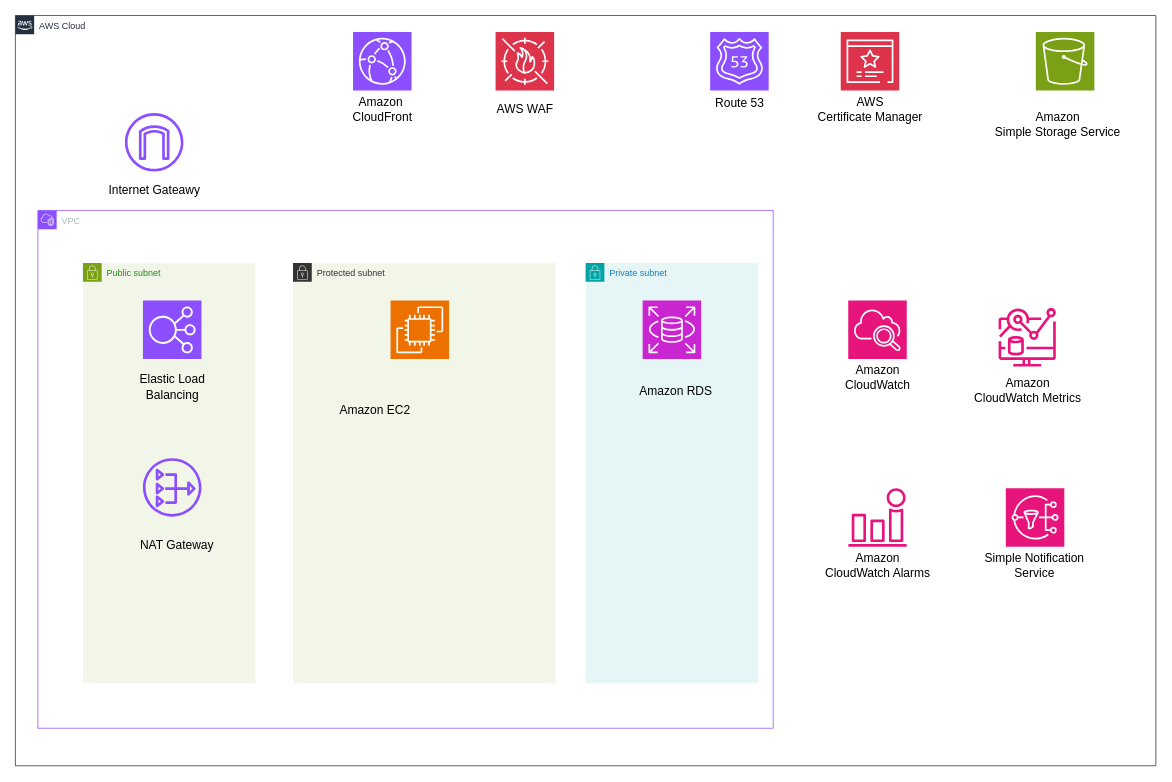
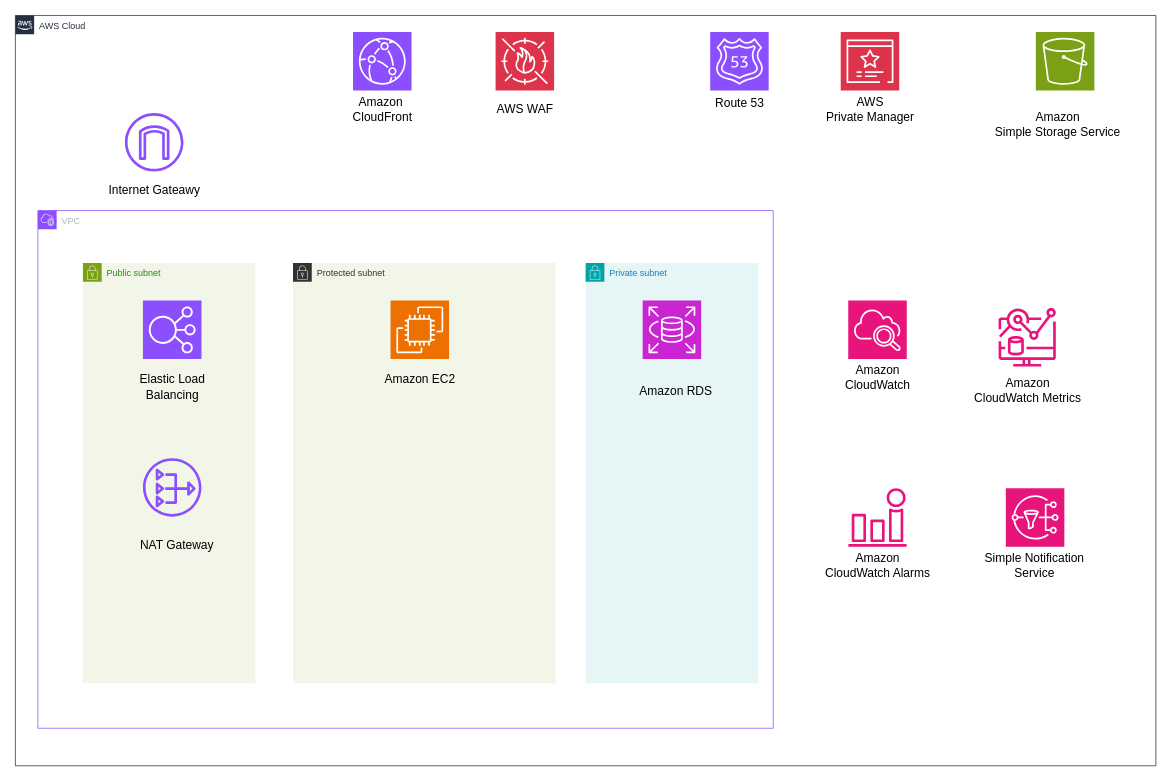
  <mxCell id="0" />
  <mxCell id="1" parent="0" />
  <mxCell id="2" value="AWS Cloud" style="points=[[0,0],[0.25,0],[0.5,0],[0.75,0],[1,0],[1,0.25],[1,0.5],[1,0.75],[1,1],[0.75,1],[0.5,1],[0.25,1],[0,1],[0,0.75],[0,0.5],[0,0.25]];outlineConnect=0;gradientColor=none;html=1;whiteSpace=wrap;fontSize=12;fontStyle=0;container=1;pointerEvents=0;collapsible=0;recursiveResize=0;shape=mxgraph.aws4.group;grIcon=mxgraph.aws4.group_aws_cloud_alt;strokeColor=#232F3E;fillColor=none;verticalAlign=top;align=left;spacingLeft=30;fontColor=#232F3E;dashed=0;" parent="1" vertex="1"><mxGeometry x="20" y="20" width="1520" height="1000" as="geometry" /></mxCell>
  <mxCell id="3" value="VPC" style="points=[[0,0],[0.25,0],[0.5,0],[0.75,0],[1,0],[1,0.25],[1,0.5],[1,0.75],[1,1],[0.75,1],[0.5,1],[0.25,1],[0,1],[0,0.75],[0,0.5],[0,0.25]];outlineConnect=0;gradientColor=none;html=1;whiteSpace=wrap;fontSize=12;fontStyle=0;container=1;pointerEvents=0;collapsible=0;recursiveResize=0;shape=mxgraph.aws4.group;grIcon=mxgraph.aws4.group_vpc2;strokeColor=#8C4FFF;fillColor=none;verticalAlign=top;align=left;spacingLeft=30;fontColor=#AAB7B8;dashed=0;" parent="2" vertex="1"><mxGeometry x="30" y="260" width="980" height="690" as="geometry" /></mxCell>
  <mxCell id="4" value="Public subnet" style="points=[[0,0],[0.25,0],[0.5,0],[0.75,0],[1,0],[1,0.25],[1,0.5],[1,0.75],[1,1],[0.75,1],[0.5,1],[0.25,1],[0,1],[0,0.75],[0,0.5],[0,0.25]];outlineConnect=0;gradientColor=none;html=1;whiteSpace=wrap;fontSize=12;fontStyle=0;container=1;pointerEvents=0;collapsible=0;recursiveResize=0;shape=mxgraph.aws4.group;grIcon=mxgraph.aws4.group_security_group;grStroke=0;strokeColor=#7AA116;fillColor=#F2F6E8;verticalAlign=top;align=left;spacingLeft=30;fontColor=#248814;dashed=0;" parent="3" vertex="1"><mxGeometry x="60" y="70" width="230" height="560" as="geometry" /></mxCell>
  <mxCell id="5" value="" style="sketch=0;points=[[0,0,0],[0.25,0,0],[0.5,0,0],[0.75,0,0],[1,0,0],[0,1,0],[0.25,1,0],[0.5,1,0],[0.75,1,0],[1,1,0],[0,0.25,0],[0,0.5,0],[0,0.75,0],[1,0.25,0],[1,0.5,0],[1,0.75,0]];outlineConnect=0;fontColor=#232F3E;fillColor=#8C4FFF;strokeColor=#ffffff;dashed=0;verticalLabelPosition=bottom;verticalAlign=top;align=center;html=1;fontSize=12;fontStyle=0;aspect=fixed;shape=mxgraph.aws4.resourceIcon;resIcon=mxgraph.aws4.elastic_load_balancing;" parent="4" vertex="1"><mxGeometry x="80" y="50" width="78" height="78" as="geometry" /></mxCell>
  <mxCell id="6" value="Elastic Load&lt;div&gt;Balancing&lt;/div&gt;" style="text;html=1;align=center;verticalAlign=middle;resizable=0;points=[];autosize=1;strokeColor=none;fillColor=none;fontSize=16;" parent="4" vertex="1"><mxGeometry x="64" y="140" width="110" height="50" as="geometry" /></mxCell>
  <mxCell id="7" value="" style="sketch=0;outlineConnect=0;fontColor=#232F3E;gradientColor=none;fillColor=#8C4FFF;strokeColor=none;dashed=0;verticalLabelPosition=bottom;verticalAlign=top;align=center;html=1;fontSize=12;fontStyle=0;aspect=fixed;pointerEvents=1;shape=mxgraph.aws4.nat_gateway;" parent="4" vertex="1"><mxGeometry x="80" y="260" width="78" height="78" as="geometry" /></mxCell>
  <mxCell id="8" value="NAT Gateway" style="text;html=1;align=center;verticalAlign=middle;resizable=0;points=[];autosize=1;strokeColor=none;fillColor=none;fontSize=16;" parent="4" vertex="1"><mxGeometry x="65" y="360" width="120" height="30" as="geometry" /></mxCell>
  <mxCell id="9" value="Private subnet" style="points=[[0,0],[0.25,0],[0.5,0],[0.75,0],[1,0],[1,0.25],[1,0.5],[1,0.75],[1,1],[0.75,1],[0.5,1],[0.25,1],[0,1],[0,0.75],[0,0.5],[0,0.25]];outlineConnect=0;gradientColor=none;html=1;whiteSpace=wrap;fontSize=12;fontStyle=0;container=1;pointerEvents=0;collapsible=0;recursiveResize=0;shape=mxgraph.aws4.group;grIcon=mxgraph.aws4.group_security_group;grStroke=0;strokeColor=#00A4A6;fillColor=#E6F6F7;verticalAlign=top;align=left;spacingLeft=30;fontColor=#147EBA;dashed=0;" parent="3" vertex="1"><mxGeometry x="730" y="70" width="230" height="560" as="geometry" /></mxCell>
  <mxCell id="10" value="" style="sketch=0;points=[[0,0,0],[0.25,0,0],[0.5,0,0],[0.75,0,0],[1,0,0],[0,1,0],[0.25,1,0],[0.5,1,0],[0.75,1,0],[1,1,0],[0,0.25,0],[0,0.5,0],[0,0.75,0],[1,0.25,0],[1,0.5,0],[1,0.75,0]];outlineConnect=0;fontColor=#232F3E;fillColor=#C925D1;strokeColor=#ffffff;dashed=0;verticalLabelPosition=bottom;verticalAlign=top;align=center;html=1;fontSize=12;fontStyle=0;aspect=fixed;shape=mxgraph.aws4.resourceIcon;resIcon=mxgraph.aws4.rds;" parent="9" vertex="1"><mxGeometry x="76" y="50" width="78" height="78" as="geometry" /></mxCell>
  <mxCell id="11" value="Amazon RDS" style="text;html=1;align=center;verticalAlign=middle;resizable=0;points=[];autosize=1;strokeColor=none;fillColor=none;fontSize=16;" parent="9" vertex="1"><mxGeometry x="60" y="155" width="120" height="30" as="geometry" /></mxCell>
  <mxCell id="12" value="Protected subnet" style="points=[[0,0],[0.25,0],[0.5,0],[0.75,0],[1,0],[1,0.25],[1,0.5],[1,0.75],[1,1],[0.75,1],[0.5,1],[0.25,1],[0,1],[0,0.75],[0,0.5],[0,0.25]];outlineConnect=0;gradientColor=none;html=1;whiteSpace=wrap;fontSize=12;fontStyle=0;container=1;pointerEvents=0;collapsible=0;recursiveResize=0;shape=mxgraph.aws4.group;grIcon=mxgraph.aws4.group_security_group;grStroke=0;strokeColor=#333333;fillColor=#F2F6E8;verticalAlign=top;align=left;spacingLeft=30;fontColor=#333333;dashed=0;" parent="3" vertex="1"><mxGeometry x="340" y="70" width="350" height="560" as="geometry" /></mxCell>
  <mxCell id="13" value="" style="sketch=0;points=[[0,0,0],[0.25,0,0],[0.5,0,0],[0.75,0,0],[1,0,0],[0,1,0],[0.25,1,0],[0.5,1,0],[0.75,1,0],[1,1,0],[0,0.25,0],[0,0.5,0],[0,0.75,0],[1,0.25,0],[1,0.5,0],[1,0.75,0]];outlineConnect=0;fontColor=#232F3E;fillColor=#ED7100;strokeColor=#ffffff;dashed=0;verticalLabelPosition=bottom;verticalAlign=top;align=center;html=1;fontSize=12;fontStyle=0;aspect=fixed;shape=mxgraph.aws4.resourceIcon;resIcon=mxgraph.aws4.ec2;" parent="12" vertex="1"><mxGeometry x="130" y="50" width="78" height="78" as="geometry" /></mxCell>
- <mxCell id="14" value="Amazon EC2" style="text;html=1;align=center;verticalAlign=middle;resizable=0;points=[];autosize=1;strokeColor=none;fillColor=none;fontSize=16;" parent="12" vertex="1"><mxGeometry x="49" y="180" width="120" height="30" as="geometry" /></mxCell>
+ <mxCell id="14" value="Amazon EC2" style="text;html=1;align=center;verticalAlign=middle;resizable=0;points=[];autosize=1;strokeColor=none;fillColor=none;fontSize=16;" parent="12" vertex="1"><mxGeometry x="109" y="140" width="120" height="30" as="geometry" /></mxCell>
  <mxCell id="15" value="" style="sketch=0;points=[[0,0,0],[0.25,0,0],[0.5,0,0],[0.75,0,0],[1,0,0],[0,1,0],[0.25,1,0],[0.5,1,0],[0.75,1,0],[1,1,0],[0,0.25,0],[0,0.5,0],[0,0.75,0],[1,0.25,0],[1,0.5,0],[1,0.75,0]];outlineConnect=0;fontColor=#232F3E;fillColor=#8C4FFF;strokeColor=#ffffff;dashed=0;verticalLabelPosition=bottom;verticalAlign=top;align=center;html=1;fontSize=12;fontStyle=0;aspect=fixed;shape=mxgraph.aws4.resourceIcon;resIcon=mxgraph.aws4.route_53;" parent="2" vertex="1"><mxGeometry x="926" y="22" width="78" height="78" as="geometry" /></mxCell>
  <mxCell id="16" value="" style="sketch=0;outlineConnect=0;fontColor=#232F3E;gradientColor=none;fillColor=#8C4FFF;strokeColor=none;dashed=0;verticalLabelPosition=bottom;verticalAlign=top;align=center;html=1;fontSize=12;fontStyle=0;aspect=fixed;pointerEvents=1;shape=mxgraph.aws4.internet_gateway;" parent="2" vertex="1"><mxGeometry x="146" y="130" width="78" height="78" as="geometry" /></mxCell>
  <mxCell id="17" value="Internet Gateawy" style="text;html=1;align=center;verticalAlign=middle;resizable=0;points=[];autosize=1;strokeColor=none;fillColor=none;fontSize=16;" parent="2" vertex="1"><mxGeometry x="110" y="218" width="150" height="30" as="geometry" /></mxCell>
  <mxCell id="18" value="Route 53" style="text;html=1;align=center;verticalAlign=middle;resizable=0;points=[];autosize=1;strokeColor=none;fillColor=none;fontSize=16;" parent="2" vertex="1"><mxGeometry x="920" y="102" width="90" height="30" as="geometry" /></mxCell>
  <mxCell id="19" value="" style="sketch=0;points=[[0,0,0],[0.25,0,0],[0.5,0,0],[0.75,0,0],[1,0,0],[0,1,0],[0.25,1,0],[0.5,1,0],[0.75,1,0],[1,1,0],[0,0.25,0],[0,0.5,0],[0,0.75,0],[1,0.25,0],[1,0.5,0],[1,0.75,0]];outlineConnect=0;fontColor=#232F3E;fillColor=#DD344C;strokeColor=#ffffff;dashed=0;verticalLabelPosition=bottom;verticalAlign=top;align=center;html=1;fontSize=12;fontStyle=0;aspect=fixed;shape=mxgraph.aws4.resourceIcon;resIcon=mxgraph.aws4.waf;" parent="2" vertex="1"><mxGeometry x="640" y="22" width="78" height="78" as="geometry" /></mxCell>
  <mxCell id="20" value="" style="sketch=0;points=[[0,0,0],[0.25,0,0],[0.5,0,0],[0.75,0,0],[1,0,0],[0,1,0],[0.25,1,0],[0.5,1,0],[0.75,1,0],[1,1,0],[0,0.25,0],[0,0.5,0],[0,0.75,0],[1,0.25,0],[1,0.5,0],[1,0.75,0]];outlineConnect=0;fontColor=#232F3E;fillColor=#DD344C;strokeColor=#ffffff;dashed=0;verticalLabelPosition=bottom;verticalAlign=top;align=center;html=1;fontSize=12;fontStyle=0;aspect=fixed;shape=mxgraph.aws4.resourceIcon;resIcon=mxgraph.aws4.certificate_manager_3;" parent="2" vertex="1"><mxGeometry x="1100" y="22" width="78" height="78" as="geometry" /></mxCell>
  <mxCell id="21" value="" style="sketch=0;points=[[0,0,0],[0.25,0,0],[0.5,0,0],[0.75,0,0],[1,0,0],[0,1,0],[0.25,1,0],[0.5,1,0],[0.75,1,0],[1,1,0],[0,0.25,0],[0,0.5,0],[0,0.75,0],[1,0.25,0],[1,0.5,0],[1,0.75,0]];outlineConnect=0;fontColor=#232F3E;fillColor=#8C4FFF;strokeColor=#ffffff;dashed=0;verticalLabelPosition=bottom;verticalAlign=top;align=center;html=1;fontSize=12;fontStyle=0;aspect=fixed;shape=mxgraph.aws4.resourceIcon;resIcon=mxgraph.aws4.cloudfront;" parent="2" vertex="1"><mxGeometry x="450" y="22" width="78" height="78" as="geometry" /></mxCell>
  <mxCell id="22" value="Amazon&amp;nbsp;&lt;div&gt;CloudFront&lt;/div&gt;" style="text;html=1;align=center;verticalAlign=middle;resizable=0;points=[];autosize=1;strokeColor=none;fillColor=none;fontSize=16;" parent="2" vertex="1"><mxGeometry x="439" y="100" width="100" height="50" as="geometry" /></mxCell>
  <mxCell id="23" value="AWS WAF" style="text;html=1;align=center;verticalAlign=middle;resizable=0;points=[];autosize=1;strokeColor=none;fillColor=none;fontSize=16;" parent="2" vertex="1"><mxGeometry x="629" y="110" width="100" height="30" as="geometry" /></mxCell>
- <mxCell id="24" value="AWS&lt;div&gt;Certificate Manager&lt;/div&gt;" style="text;html=1;align=center;verticalAlign=middle;resizable=0;points=[];autosize=1;strokeColor=none;fillColor=none;fontSize=16;" parent="2" vertex="1"><mxGeometry x="1059" y="100" width="160" height="50" as="geometry" /></mxCell>
+ <mxCell id="24" value="AWS&lt;div&gt;Private Manager&lt;/div&gt;" style="text;html=1;align=center;verticalAlign=middle;resizable=0;points=[];autosize=1;strokeColor=none;fillColor=none;fontSize=16;" parent="2" vertex="1"><mxGeometry x="1059" y="100" width="160" height="50" as="geometry" /></mxCell>
  <mxCell id="25" value="" style="sketch=0;points=[[0,0,0],[0.25,0,0],[0.5,0,0],[0.75,0,0],[1,0,0],[0,1,0],[0.25,1,0],[0.5,1,0],[0.75,1,0],[1,1,0],[0,0.25,0],[0,0.5,0],[0,0.75,0],[1,0.25,0],[1,0.5,0],[1,0.75,0]];outlineConnect=0;fontColor=#232F3E;fillColor=#7AA116;strokeColor=#ffffff;dashed=0;verticalLabelPosition=bottom;verticalAlign=top;align=center;html=1;fontSize=12;fontStyle=0;aspect=fixed;shape=mxgraph.aws4.resourceIcon;resIcon=mxgraph.aws4.s3;" parent="2" vertex="1"><mxGeometry x="1360" y="22" width="78" height="78" as="geometry" /></mxCell>
  <mxCell id="26" value="Amazon&lt;div&gt;Simple Storage Service&lt;/div&gt;" style="text;html=1;align=center;verticalAlign=middle;resizable=0;points=[];autosize=1;strokeColor=none;fillColor=none;fontSize=16;" parent="2" vertex="1"><mxGeometry x="1294" y="120" width="190" height="50" as="geometry" /></mxCell>
  <mxCell id="27" value="" style="sketch=0;points=[[0,0,0],[0.25,0,0],[0.5,0,0],[0.75,0,0],[1,0,0],[0,1,0],[0.25,1,0],[0.5,1,0],[0.75,1,0],[1,1,0],[0,0.25,0],[0,0.5,0],[0,0.75,0],[1,0.25,0],[1,0.5,0],[1,0.75,0]];points=[[0,0,0],[0.25,0,0],[0.5,0,0],[0.75,0,0],[1,0,0],[0,1,0],[0.25,1,0],[0.5,1,0],[0.75,1,0],[1,1,0],[0,0.25,0],[0,0.5,0],[0,0.75,0],[1,0.25,0],[1,0.5,0],[1,0.75,0]];outlineConnect=0;fontColor=#232F3E;fillColor=#E7157B;strokeColor=#ffffff;dashed=0;verticalLabelPosition=bottom;verticalAlign=top;align=center;html=1;fontSize=12;fontStyle=0;aspect=fixed;shape=mxgraph.aws4.resourceIcon;resIcon=mxgraph.aws4.cloudwatch_2;" parent="2" vertex="1"><mxGeometry x="1110" y="380" width="78" height="78" as="geometry" /></mxCell>
  <mxCell id="28" value="Amazon&lt;div&gt;CloudWatch&lt;/div&gt;" style="text;html=1;align=center;verticalAlign=middle;resizable=0;points=[];autosize=1;strokeColor=none;fillColor=none;fontSize=16;" parent="2" vertex="1"><mxGeometry x="1094" y="458" width="110" height="50" as="geometry" /></mxCell>
  <mxCell id="29" value="" style="sketch=0;outlineConnect=0;fontColor=#232F3E;gradientColor=none;fillColor=#E7157B;strokeColor=none;dashed=0;verticalLabelPosition=bottom;verticalAlign=top;align=center;html=1;fontSize=12;fontStyle=0;aspect=fixed;pointerEvents=1;shape=mxgraph.aws4.alarm;" parent="2" vertex="1"><mxGeometry x="1110" y="630" width="78" height="78" as="geometry" /></mxCell>
  <mxCell id="30" value="" style="sketch=0;outlineConnect=0;fontColor=#232F3E;gradientColor=none;fillColor=#E7157B;strokeColor=none;dashed=0;verticalLabelPosition=bottom;verticalAlign=top;align=center;html=1;fontSize=12;fontStyle=0;aspect=fixed;pointerEvents=1;shape=mxgraph.aws4.cloudwatch_metrics_insights;" parent="2" vertex="1"><mxGeometry x="1310" y="390" width="77" height="78" as="geometry" /></mxCell>
  <mxCell id="31" value="" style="sketch=0;points=[[0,0,0],[0.25,0,0],[0.5,0,0],[0.75,0,0],[1,0,0],[0,1,0],[0.25,1,0],[0.5,1,0],[0.75,1,0],[1,1,0],[0,0.25,0],[0,0.5,0],[0,0.75,0],[1,0.25,0],[1,0.5,0],[1,0.75,0]];outlineConnect=0;fontColor=#232F3E;fillColor=#E7157B;strokeColor=#ffffff;dashed=0;verticalLabelPosition=bottom;verticalAlign=top;align=center;html=1;fontSize=12;fontStyle=0;aspect=fixed;shape=mxgraph.aws4.resourceIcon;resIcon=mxgraph.aws4.sns;" parent="2" vertex="1"><mxGeometry x="1320" y="630" width="78" height="78" as="geometry" /></mxCell>
  <mxCell id="32" value="Amazon&lt;div&gt;CloudWatch Metrics&lt;/div&gt;" style="text;html=1;align=center;verticalAlign=middle;resizable=0;points=[];autosize=1;strokeColor=none;fillColor=none;fontSize=16;" parent="2" vertex="1"><mxGeometry x="1263.5" y="475" width="170" height="50" as="geometry" /></mxCell>
  <mxCell id="33" value="Amazon&lt;div&gt;CloudWatch Alarms&lt;/div&gt;" style="text;html=1;align=center;verticalAlign=middle;resizable=0;points=[];autosize=1;strokeColor=none;fillColor=none;fontSize=16;" parent="2" vertex="1"><mxGeometry x="1069" y="708" width="160" height="50" as="geometry" /></mxCell>
  <mxCell id="34" value="Simple Notification&lt;div&gt;Service&lt;/div&gt;" style="text;html=1;align=center;verticalAlign=middle;resizable=0;points=[];autosize=1;strokeColor=none;fillColor=none;fontSize=16;" parent="2" vertex="1"><mxGeometry x="1278" y="708" width="160" height="50" as="geometry" /></mxCell>
